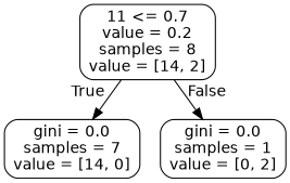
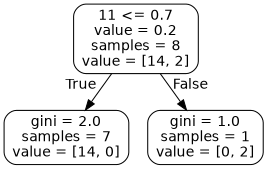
  digraph {
    node [color=black fontname=helvetica shape=box style=rounded]
    edge [fontname=helvetica labeldistance=2.5]
    n1 [label="11 <= 0.7\nvalue = 0.2\nsamples = 8\nvalue = [14, 2]"]
-   n2 [label="gini = 0.0\nsamples = 7\nvalue = [14, 0]"]
-   n3 [label="gini = 0.0\nsamples = 1\nvalue = [0, 2]"]
+   n2 [label="gini = 2.0\nsamples = 7\nvalue = [14, 0]"]
+   n3 [label="gini = 1.0\nsamples = 1\nvalue = [0, 2]"]
    n1 -> n2 [headlabel=True labelangle=45]
    n1 -> n3 [headlabel=False labelangle=-45]
  }
